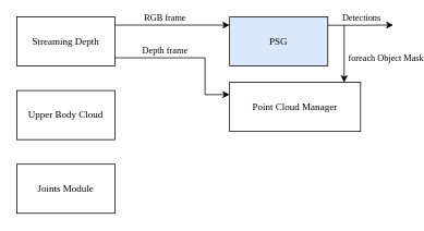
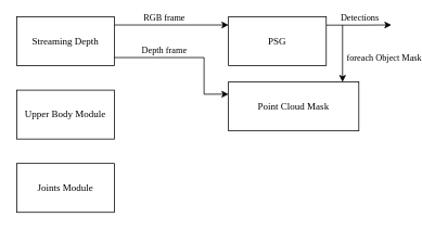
  <mxCell id="0" />
  <mxCell id="1" parent="0" />
  <mxCell id="2" value="&lt;font face=&quot;Lucida Console&quot;&gt;Streaming Depth&lt;/font&gt;" style="rounded=0;whiteSpace=wrap;html=1;" vertex="1" parent="1"><mxGeometry x="20" y="20" width="120" height="60" as="geometry" /></mxCell>
- <mxCell id="3" value="&lt;font face=&quot;Lucida Console&quot;&gt;Upper Body Cloud&lt;/font&gt;" style="rounded=0;whiteSpace=wrap;html=1;" vertex="1" parent="1"><mxGeometry x="20" y="110" width="120" height="60" as="geometry" /></mxCell>
+ <mxCell id="3" value="&lt;font face=&quot;Lucida Console&quot;&gt;Upper Body Module&lt;/font&gt;" style="rounded=0;whiteSpace=wrap;html=1;" vertex="1" parent="1"><mxGeometry x="20" y="110" width="120" height="60" as="geometry" /></mxCell>
  <mxCell id="4" value="&lt;font face=&quot;Lucida Console&quot;&gt;Joints Module&lt;/font&gt;" style="rounded=0;whiteSpace=wrap;html=1;" vertex="1" parent="1"><mxGeometry x="20" y="200" width="120" height="60" as="geometry" /></mxCell>
  <mxCell id="5" style="edgeStyle=orthogonalEdgeStyle;rounded=0;orthogonalLoop=1;jettySize=auto;html=1;exitX=1;exitY=0.25;exitDx=0;exitDy=0;" edge="1" parent="1"><mxGeometry relative="1" as="geometry"><mxPoint x="480" y="30.001" as="targetPoint" /><mxPoint x="400" y="30.21" as="sourcePoint" /><Array as="points"><mxPoint x="440" y="30" /></Array></mxGeometry></mxCell>
  <mxCell id="6" value="&lt;font face=&quot;Lucida Console&quot;&gt;Detections&lt;/font&gt;" style="edgeLabel;html=1;align=center;verticalAlign=middle;resizable=0;points=[];labelBackgroundColor=none;" vertex="1" connectable="0" parent="5"><mxGeometry x="-0.228" y="-1" relative="1" as="geometry"><mxPoint x="9" y="-11" as="offset" /></mxGeometry></mxCell>
- <mxCell id="7" value="&lt;font face=&quot;Lucida Console&quot;&gt;PSG&lt;/font&gt;" style="rounded=0;whiteSpace=wrap;html=1;fillColor=#dae8fc;" vertex="1" parent="1"><mxGeometry x="280" y="20" width="120" height="60" as="geometry" /></mxCell>
+ <mxCell id="7" value="&lt;font face=&quot;Lucida Console&quot;&gt;PSG&lt;/font&gt;" style="rounded=0;whiteSpace=wrap;html=1;" vertex="1" parent="1"><mxGeometry x="280" y="20" width="120" height="60" as="geometry" /></mxCell>
  <mxCell id="8" value="" style="endArrow=classic;html=1;rounded=0;exitX=1;exitY=0.25;exitDx=0;exitDy=0;entryX=0;entryY=0.25;entryDx=0;entryDy=0;" edge="1" parent="1"><mxGeometry width="50" height="50" relative="1" as="geometry"><mxPoint x="140" y="30" as="sourcePoint" /><mxPoint x="280" y="30" as="targetPoint" /></mxGeometry></mxCell>
  <mxCell id="9" value="&lt;font face=&quot;Lucida Console&quot;&gt;RGB frame&lt;/font&gt;" style="edgeLabel;html=1;align=center;verticalAlign=middle;resizable=0;points=[];labelBackgroundColor=none;" vertex="1" connectable="0" parent="8"><mxGeometry x="-0.045" y="1" relative="1" as="geometry"><mxPoint x="-7" y="-9" as="offset" /></mxGeometry></mxCell>
  <mxCell id="10" value="" style="endArrow=classic;html=1;rounded=0;exitX=1;exitY=0.25;exitDx=0;exitDy=0;entryX=0;entryY=0.25;entryDx=0;entryDy=0;" edge="1" parent="1" target="12"><mxGeometry width="50" height="50" relative="1" as="geometry"><mxPoint x="140" y="70" as="sourcePoint" /><mxPoint x="260" y="70" as="targetPoint" /><Array as="points"><mxPoint x="250" y="70" /><mxPoint x="250" y="115" /></Array></mxGeometry></mxCell>
  <mxCell id="11" value="&lt;font face=&quot;Lucida Console&quot;&gt;Depth frame&lt;/font&gt;" style="edgeLabel;html=1;align=center;verticalAlign=middle;resizable=0;points=[];labelBackgroundColor=none;" vertex="1" connectable="0" parent="10"><mxGeometry x="-0.003" y="1" relative="1" as="geometry"><mxPoint x="-32" y="-9" as="offset" /></mxGeometry></mxCell>
- <mxCell id="12" value="&lt;font face=&quot;Lucida Console&quot;&gt;Point Cloud Manager&lt;/font&gt;" style="rounded=0;whiteSpace=wrap;html=1;" vertex="1" parent="1"><mxGeometry x="280" y="100" width="160" height="60" as="geometry" /></mxCell>
+ <mxCell id="12" value="&lt;font face=&quot;Lucida Console&quot;&gt;Point Cloud Mask&lt;/font&gt;" style="rounded=0;whiteSpace=wrap;html=1;" vertex="1" parent="1"><mxGeometry x="280" y="100" width="160" height="60" as="geometry" /></mxCell>
  <mxCell id="13" value="" style="endArrow=none;html=1;rounded=0;exitX=0.875;exitY=0;exitDx=0;exitDy=0;exitPerimeter=0;startArrow=classic;startFill=1;" edge="1" parent="1" source="12"><mxGeometry width="50" height="50" relative="1" as="geometry"><mxPoint x="280" y="170" as="sourcePoint" /><mxPoint x="420" y="30" as="targetPoint" /></mxGeometry></mxCell>
  <mxCell id="14" value="&lt;font face=&quot;Lucida Console&quot;&gt;foreach Object Mask&lt;/font&gt;" style="edgeLabel;html=1;align=center;verticalAlign=middle;resizable=0;points=[];" vertex="1" connectable="0" parent="13"><mxGeometry x="-0.287" relative="1" as="geometry"><mxPoint x="50" y="-5" as="offset" /></mxGeometry></mxCell>
